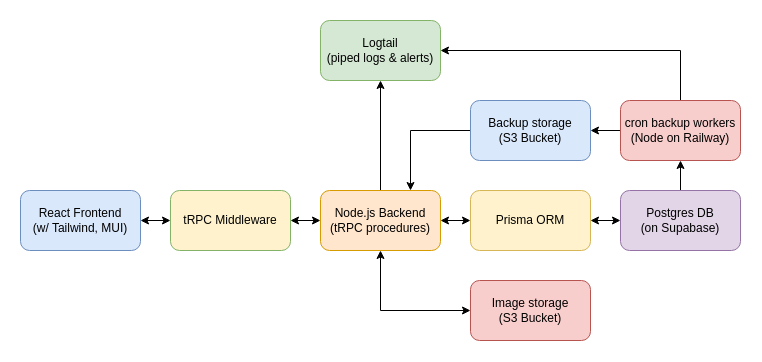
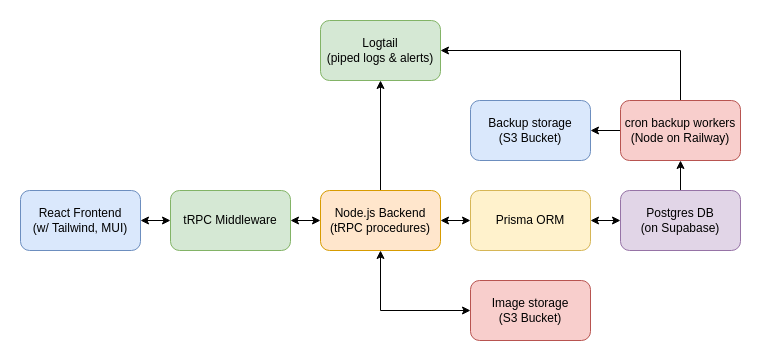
  <mxCell id="0" />
  <mxCell id="1" parent="0" />
  <mxCell id="2" style="edgeStyle=orthogonalEdgeStyle;rounded=0;orthogonalLoop=1;jettySize=auto;html=1;exitX=1;exitY=0.5;exitDx=0;exitDy=0;entryX=0;entryY=0.5;entryDx=0;entryDy=0;startArrow=classic;startFill=1;" edge="1" parent="1" source="3" target="5"><mxGeometry relative="1" as="geometry" /></mxCell>
  <mxCell id="3" value="&lt;div&gt;React Frontend&lt;/div&gt;&lt;div&gt;(w/ Tailwind, MUI)&lt;br&gt;&lt;/div&gt;" style="rounded=1;whiteSpace=wrap;html=1;fillColor=#dae8fc;strokeColor=#6c8ebf;" vertex="1" parent="1"><mxGeometry x="20" y="190" width="120" height="60" as="geometry" /></mxCell>
  <mxCell id="4" style="edgeStyle=orthogonalEdgeStyle;rounded=0;orthogonalLoop=1;jettySize=auto;html=1;exitX=1;exitY=0.5;exitDx=0;exitDy=0;entryX=0;entryY=0.5;entryDx=0;entryDy=0;startArrow=classic;startFill=1;" edge="1" parent="1" source="5" target="9"><mxGeometry relative="1" as="geometry" /></mxCell>
- <mxCell id="5" value="tRPC Middleware" style="rounded=1;whiteSpace=wrap;html=1;fillColor=#fff2cc;strokeColor=#82b366;" vertex="1" parent="1"><mxGeometry x="170" y="190" width="120" height="60" as="geometry" /></mxCell>
+ <mxCell id="5" value="tRPC Middleware" style="rounded=1;whiteSpace=wrap;html=1;fillColor=#d5e8d4;strokeColor=#82b366;" vertex="1" parent="1"><mxGeometry x="170" y="190" width="120" height="60" as="geometry" /></mxCell>
  <mxCell id="6" style="edgeStyle=orthogonalEdgeStyle;rounded=0;orthogonalLoop=1;jettySize=auto;html=1;exitX=1;exitY=0.5;exitDx=0;exitDy=0;entryX=0;entryY=0.5;entryDx=0;entryDy=0;startArrow=classic;startFill=1;" edge="1" parent="1" source="9" target="10"><mxGeometry relative="1" as="geometry" /></mxCell>
  <mxCell id="7" style="edgeStyle=orthogonalEdgeStyle;rounded=0;orthogonalLoop=1;jettySize=auto;html=1;exitX=0.5;exitY=1;exitDx=0;exitDy=0;entryX=0;entryY=0.5;entryDx=0;entryDy=0;startArrow=classic;startFill=1;" edge="1" parent="1" source="9" target="16"><mxGeometry relative="1" as="geometry" /></mxCell>
  <mxCell id="8" style="edgeStyle=orthogonalEdgeStyle;rounded=0;orthogonalLoop=1;jettySize=auto;html=1;exitX=0.5;exitY=0;exitDx=0;exitDy=0;entryX=0.5;entryY=1;entryDx=0;entryDy=0;startArrow=none;startFill=0;" edge="1" parent="1" source="9" target="17"><mxGeometry relative="1" as="geometry" /></mxCell>
  <mxCell id="9" value="&lt;div&gt;Node.js Backend&lt;/div&gt;&lt;div&gt;(tRPC procedures)&lt;br&gt;&lt;/div&gt;" style="rounded=1;whiteSpace=wrap;html=1;fillColor=#ffe6cc;strokeColor=#d79b00;" vertex="1" parent="1"><mxGeometry x="320" y="190" width="120" height="60" as="geometry" /></mxCell>
  <mxCell id="10" value="Prisma ORM" style="rounded=1;whiteSpace=wrap;html=1;fillColor=#fff2cc;strokeColor=#d6b656;" vertex="1" parent="1"><mxGeometry x="470" y="190" width="120" height="60" as="geometry" /></mxCell>
  <mxCell id="11" style="edgeStyle=orthogonalEdgeStyle;rounded=0;orthogonalLoop=1;jettySize=auto;html=1;exitX=0;exitY=0.5;exitDx=0;exitDy=0;entryX=1;entryY=0.5;entryDx=0;entryDy=0;startArrow=none;startFill=0;" edge="1" parent="1" source="13" target="15"><mxGeometry relative="1" as="geometry" /></mxCell>
  <mxCell id="12" style="edgeStyle=orthogonalEdgeStyle;rounded=0;orthogonalLoop=1;jettySize=auto;html=1;exitX=0.5;exitY=0;exitDx=0;exitDy=0;entryX=1;entryY=0.5;entryDx=0;entryDy=0;startArrow=none;startFill=0;" edge="1" parent="1" source="13" target="17"><mxGeometry relative="1" as="geometry" /></mxCell>
  <mxCell id="13" value="&lt;div&gt;cron backup workers&lt;/div&gt;&lt;div&gt;(Node on Railway)&lt;br&gt;&lt;/div&gt;" style="rounded=1;whiteSpace=wrap;html=1;fillColor=#f8cecc;strokeColor=#b85450;" vertex="1" parent="1"><mxGeometry x="620" y="100" width="120" height="60" as="geometry" /></mxCell>
- <mxCell id="14" style="edgeStyle=orthogonalEdgeStyle;rounded=0;orthogonalLoop=1;jettySize=auto;html=1;exitX=0;exitY=0.5;exitDx=0;exitDy=0;entryX=0.75;entryY=0;entryDx=0;entryDy=0;startArrow=none;startFill=0;" edge="1" parent="1" source="15" target="9"><mxGeometry relative="1" as="geometry" /></mxCell>
  <mxCell id="15" value="&lt;div&gt;Backup storage&lt;/div&gt;&lt;div&gt;(S3 Bucket)&lt;br&gt;&lt;/div&gt;" style="rounded=1;whiteSpace=wrap;html=1;fillColor=#dae8fc;strokeColor=#6c8ebf;" vertex="1" parent="1"><mxGeometry x="470" y="100" width="120" height="60" as="geometry" /></mxCell>
  <mxCell id="16" value="&lt;div&gt;Image storage&lt;/div&gt;&lt;div&gt;(S3 Bucket)&lt;br&gt;&lt;/div&gt;" style="rounded=1;whiteSpace=wrap;html=1;fillColor=#f8cecc;strokeColor=#b85450;" vertex="1" parent="1"><mxGeometry x="470" y="280" width="120" height="60" as="geometry" /></mxCell>
  <mxCell id="17" value="&lt;div&gt;Logtail&lt;/div&gt;&lt;div&gt;(piped logs &amp;amp; alerts)&lt;br&gt;&lt;/div&gt;" style="rounded=1;whiteSpace=wrap;html=1;fillColor=#d5e8d4;strokeColor=#82b366;" vertex="1" parent="1"><mxGeometry x="320" y="20" width="120" height="60" as="geometry" /></mxCell>
  <mxCell id="18" style="edgeStyle=orthogonalEdgeStyle;rounded=0;orthogonalLoop=1;jettySize=auto;html=1;exitX=0;exitY=0.5;exitDx=0;exitDy=0;entryX=1;entryY=0.5;entryDx=0;entryDy=0;startArrow=classic;startFill=1;" edge="1" parent="1" source="20" target="10"><mxGeometry relative="1" as="geometry" /></mxCell>
  <mxCell id="19" style="edgeStyle=orthogonalEdgeStyle;rounded=0;orthogonalLoop=1;jettySize=auto;html=1;exitX=0.5;exitY=0;exitDx=0;exitDy=0;entryX=0.5;entryY=1;entryDx=0;entryDy=0;startArrow=none;startFill=0;" edge="1" parent="1" source="20" target="13"><mxGeometry relative="1" as="geometry" /></mxCell>
  <mxCell id="20" value="&lt;div&gt;Postgres DB&lt;br&gt;&lt;/div&gt;&lt;div&gt;(on Supabase)&lt;br&gt;&lt;/div&gt;" style="rounded=1;whiteSpace=wrap;html=1;fillColor=#e1d5e7;strokeColor=#9673a6;" vertex="1" parent="1"><mxGeometry x="620" y="190" width="120" height="60" as="geometry" /></mxCell>
